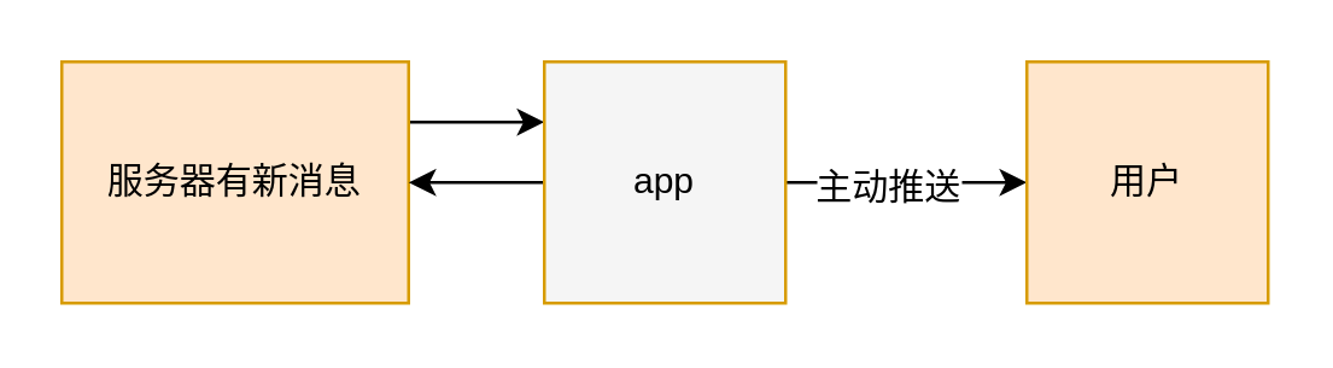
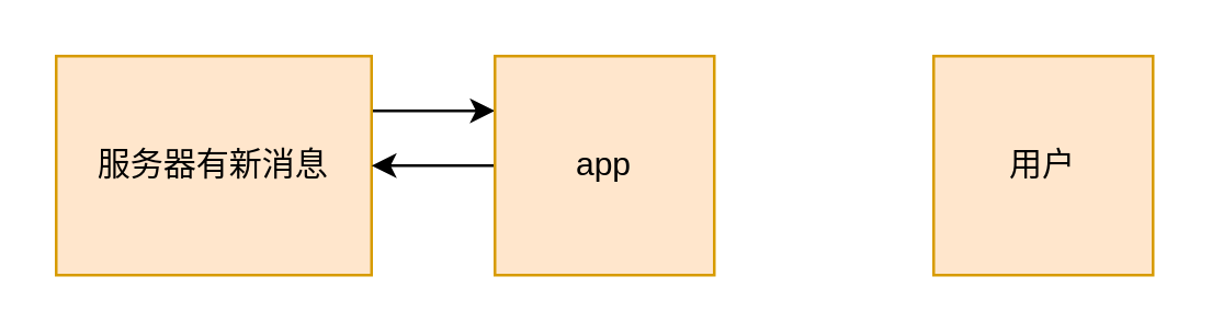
  <mxCell id="0" />
  <mxCell id="1" parent="0" />
  <mxCell id="2" value="" style="edgeStyle=orthogonalEdgeStyle;rounded=0;orthogonalLoop=1;jettySize=auto;html=1;" edge="1" parent="1" source="3" target="7"><mxGeometry relative="1" as="geometry"><Array as="points"><mxPoint x="150" y="40" /><mxPoint x="150" y="40" /></Array></mxGeometry></mxCell>
  <mxCell id="3" value="服务器有新消息" style="whiteSpace=wrap;html=1;aspect=fixed;fillColor=#ffe6cc;strokeColor=#d79b00;" vertex="1" parent="1"><mxGeometry x="20" y="20" width="115" height="80" as="geometry" /></mxCell>
- <mxCell id="4" value="" style="edgeStyle=orthogonalEdgeStyle;rounded=0;orthogonalLoop=1;jettySize=auto;html=1;" edge="1" parent="1" source="7" target="8"><mxGeometry relative="1" as="geometry" /></mxCell>
- <mxCell id="5" value="主动推送" style="text;html=1;align=center;verticalAlign=middle;resizable=0;points=[];;labelBackgroundColor=#ffffff;" vertex="1" connectable="0" parent="4"><mxGeometry x="-0.175" y="-1" relative="1" as="geometry"><mxPoint as="offset" /></mxGeometry></mxCell>
  <mxCell id="6" value="" style="edgeStyle=orthogonalEdgeStyle;rounded=0;orthogonalLoop=1;jettySize=auto;html=1;" edge="1" parent="1" source="7" target="3"><mxGeometry relative="1" as="geometry"><Array as="points"><mxPoint x="120" y="80" /><mxPoint x="120" y="80" /></Array></mxGeometry></mxCell>
- <mxCell id="7" value="app" style="whiteSpace=wrap;html=1;aspect=fixed;fillColor=#f5f5f5;strokeColor=#d79b00;" vertex="1" parent="1"><mxGeometry x="180" y="20" width="80" height="80" as="geometry" /></mxCell>
+ <mxCell id="7" value="app" style="whiteSpace=wrap;html=1;aspect=fixed;fillColor=#ffe6cc;strokeColor=#d79b00;" vertex="1" parent="1"><mxGeometry x="180" y="20" width="80" height="80" as="geometry" /></mxCell>
  <mxCell id="8" value="用户" style="whiteSpace=wrap;html=1;aspect=fixed;fillColor=#ffe6cc;strokeColor=#d79b00;" vertex="1" parent="1"><mxGeometry x="340" y="20" width="80" height="80" as="geometry" /></mxCell>
